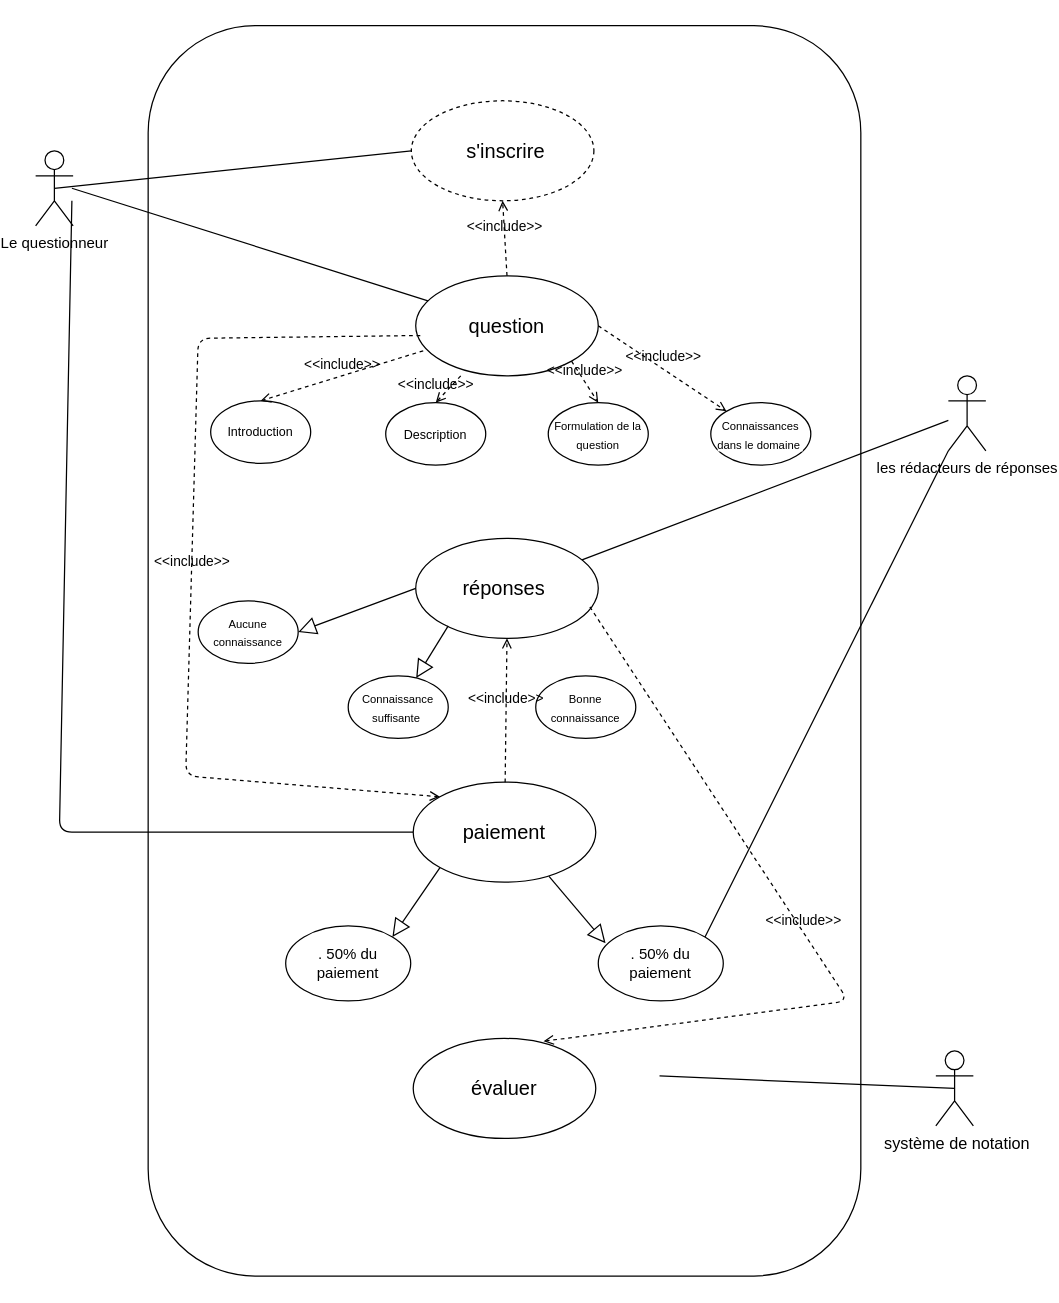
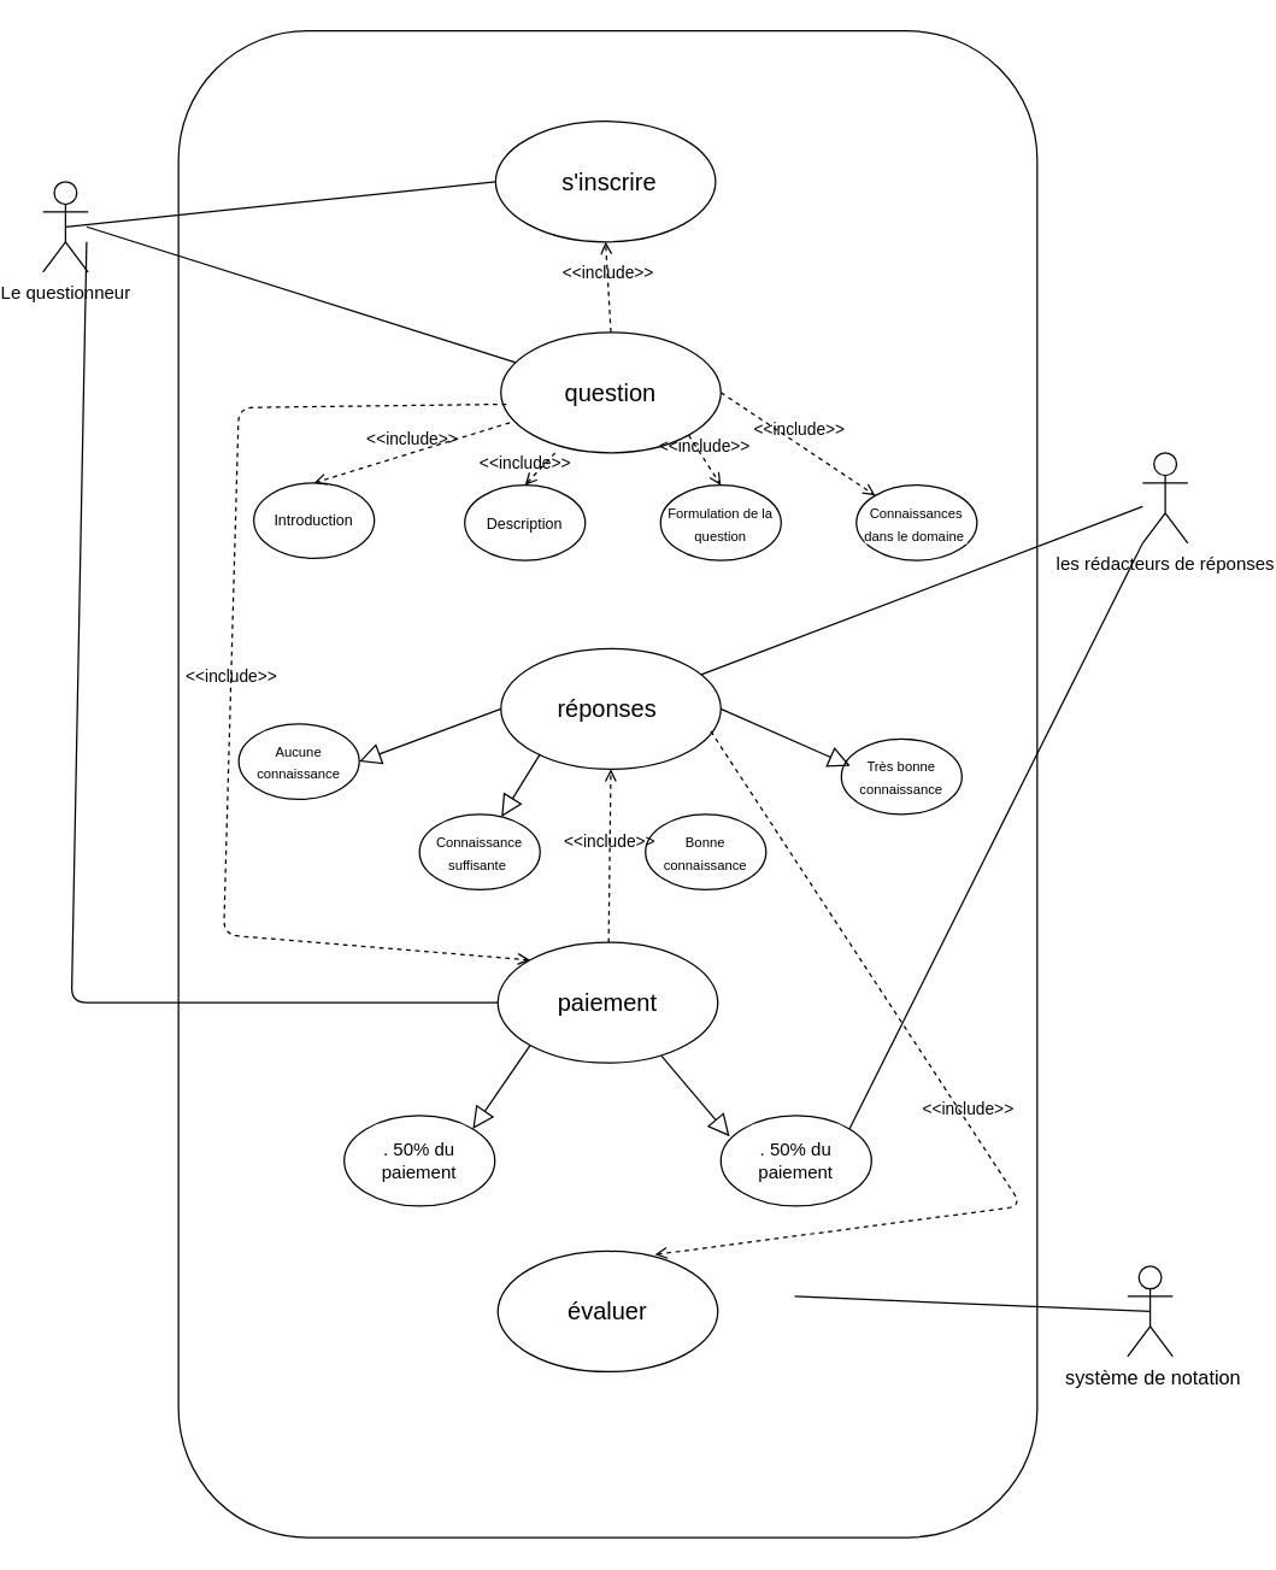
  <mxCell id="0" />
  <mxCell id="1" parent="0" />
  <mxCell id="2" value="" style="rounded=1;whiteSpace=wrap;html=1;" vertex="1" parent="1"><mxGeometry x="110" y="20" width="570" height="1000" as="geometry" /></mxCell>
  <mxCell id="3" value="Le questionneur" style="shape=umlActor;verticalLabelPosition=bottom;verticalAlign=top;html=1;outlineConnect=0;" vertex="1" parent="1"><mxGeometry x="20" y="120" width="30" height="60" as="geometry" /></mxCell>
  <mxCell id="4" value="les rédacteurs de réponses" style="shape=umlActor;verticalLabelPosition=bottom;verticalAlign=top;html=1;outlineConnect=0;" vertex="1" parent="1"><mxGeometry x="750" y="300" width="30" height="60" as="geometry" /></mxCell>
  <mxCell id="5" value="&lt;span style=&quot;font-family: &amp;#34;nunito sans&amp;#34; , sans-serif ; background-color: rgb(255 , 255 , 255)&quot;&gt;&lt;font style=&quot;font-size: 13px&quot;&gt;&amp;nbsp;système de notation&lt;/font&gt;&lt;/span&gt;" style="shape=umlActor;verticalLabelPosition=bottom;verticalAlign=top;html=1;outlineConnect=0;" vertex="1" parent="1"><mxGeometry x="740" y="840" width="30" height="60" as="geometry" /></mxCell>
- <mxCell id="6" value="&lt;span style=&quot;font-family: &amp;#34;nunito sans&amp;#34; , sans-serif ; font-size: 16px ; background-color: rgb(255 , 255 , 255)&quot;&gt;&amp;nbsp;s'inscrire&lt;/span&gt;" style="ellipse;whiteSpace=wrap;html=1;dashed=1;" vertex="1" parent="1"><mxGeometry x="320.5" y="80" width="146" height="80" as="geometry" /></mxCell>
+ <mxCell id="6" value="&lt;span style=&quot;font-family: &amp;#34;nunito sans&amp;#34; , sans-serif ; font-size: 16px ; background-color: rgb(255 , 255 , 255)&quot;&gt;&amp;nbsp;s'inscrire&lt;/span&gt;" style="ellipse;whiteSpace=wrap;html=1;" vertex="1" parent="1"><mxGeometry x="320.5" y="80" width="146" height="80" as="geometry" /></mxCell>
  <mxCell id="7" value="&lt;span style=&quot;font-family: &amp;#34;nunito sans&amp;#34; , sans-serif ; font-size: 16px ; background-color: rgb(255 , 255 , 255)&quot;&gt;question&lt;/span&gt;" style="ellipse;whiteSpace=wrap;html=1;" vertex="1" parent="1"><mxGeometry x="324" y="220" width="146" height="80" as="geometry" /></mxCell>
  <mxCell id="8" value="&amp;lt;&amp;lt;include&amp;gt;&amp;gt;" style="html=1;verticalAlign=bottom;labelBackgroundColor=none;endArrow=open;endFill=0;dashed=1;exitX=0.5;exitY=0;exitDx=0;exitDy=0;entryX=0.5;entryY=1;entryDx=0;entryDy=0;" edge="1" parent="1" source="7" target="6"><mxGeometry width="160" relative="1" as="geometry"><mxPoint x="220" y="320" as="sourcePoint" /><mxPoint x="380" y="320" as="targetPoint" /></mxGeometry></mxCell>
  <mxCell id="9" value="&lt;span style=&quot;font-family: &amp;#34;nunito sans&amp;#34; , sans-serif ; background-color: rgb(255 , 255 , 255)&quot;&gt;&lt;font style=&quot;font-size: 10px&quot;&gt;Introduction&lt;/font&gt;&lt;/span&gt;" style="ellipse;whiteSpace=wrap;html=1;" vertex="1" parent="1"><mxGeometry x="160" y="320" width="80" height="50" as="geometry" /></mxCell>
  <mxCell id="10" value="&lt;span style=&quot;font-family: &amp;#34;nunito sans&amp;#34; , sans-serif ; background-color: rgb(255 , 255 , 255) ; font-size: 10px&quot;&gt;Description&lt;/span&gt;" style="ellipse;whiteSpace=wrap;html=1;" vertex="1" parent="1"><mxGeometry x="300" y="321.5" width="80" height="50" as="geometry" /></mxCell>
  <mxCell id="11" value="&lt;span style=&quot;font-family: &amp;#34;nunito sans&amp;#34; , sans-serif ; background-color: rgb(255 , 255 , 255) ; font-size: 9px&quot;&gt;Formulation de la question&lt;/span&gt;" style="ellipse;whiteSpace=wrap;html=1;" vertex="1" parent="1"><mxGeometry x="430" y="321.5" width="80" height="50" as="geometry" /></mxCell>
  <mxCell id="12" value="&lt;span style=&quot;font-family: &amp;#34;nunito sans&amp;#34; , sans-serif ; background-color: rgb(255 , 255 , 255) ; font-size: 9px&quot;&gt;Connaissances dans le domaine&amp;nbsp;&lt;/span&gt;" style="ellipse;whiteSpace=wrap;html=1;" vertex="1" parent="1"><mxGeometry x="560" y="321.5" width="80" height="50" as="geometry" /></mxCell>
  <mxCell id="13" value="&amp;lt;&amp;lt;include&amp;gt;&amp;gt;" style="html=1;verticalAlign=bottom;labelBackgroundColor=none;endArrow=open;endFill=0;dashed=1;entryX=0.5;entryY=0;entryDx=0;entryDy=0;exitX=0.041;exitY=0.75;exitDx=0;exitDy=0;exitPerimeter=0;" edge="1" parent="1" source="7" target="9"><mxGeometry width="160" relative="1" as="geometry"><mxPoint x="320" y="300" as="sourcePoint" /><mxPoint x="160" y="300" as="targetPoint" /></mxGeometry></mxCell>
  <mxCell id="14" value="&amp;lt;&amp;lt;include&amp;gt;&amp;gt;" style="html=1;verticalAlign=bottom;labelBackgroundColor=none;endArrow=open;endFill=0;dashed=1;exitX=0.5;exitY=0;exitDx=0;exitDy=0;entryX=0.5;entryY=0;entryDx=0;entryDy=0;" edge="1" parent="1" target="10"><mxGeometry x="0.676" y="-4" width="160" relative="1" as="geometry"><mxPoint x="360" y="300" as="sourcePoint" /><mxPoint x="210" y="330" as="targetPoint" /><mxPoint as="offset" /></mxGeometry></mxCell>
  <mxCell id="15" value="&amp;lt;&amp;lt;include&amp;gt;&amp;gt;" style="html=1;verticalAlign=bottom;labelBackgroundColor=none;endArrow=open;endFill=0;dashed=1;entryX=0.5;entryY=0;entryDx=0;entryDy=0;exitX=1;exitY=1;exitDx=0;exitDy=0;" edge="1" parent="1" source="7" target="11"><mxGeometry width="160" relative="1" as="geometry"><mxPoint x="466.5" y="290" as="sourcePoint" /><mxPoint x="596.486" y="250" as="targetPoint" /></mxGeometry></mxCell>
  <mxCell id="16" value="&amp;lt;&amp;lt;include&amp;gt;&amp;gt;" style="html=1;verticalAlign=bottom;labelBackgroundColor=none;endArrow=open;endFill=0;dashed=1;exitX=1;exitY=0.5;exitDx=0;exitDy=0;" edge="1" parent="1" source="7" target="12"><mxGeometry width="160" relative="1" as="geometry"><mxPoint x="500" y="260" as="sourcePoint" /><mxPoint x="629.986" y="220" as="targetPoint" /></mxGeometry></mxCell>
  <mxCell id="17" value="&lt;span style=&quot;background-color: rgb(255 , 255 , 255)&quot;&gt;&lt;font face=&quot;nunito sans, sans-serif&quot;&gt;&lt;span style=&quot;font-size: 16px&quot;&gt;réponses&amp;nbsp;&lt;/span&gt;&lt;/font&gt;&lt;/span&gt;" style="ellipse;whiteSpace=wrap;html=1;" vertex="1" parent="1"><mxGeometry x="324" y="430" width="146" height="80" as="geometry" /></mxCell>
  <mxCell id="18" value="&lt;span style=&quot;font-family: &amp;#34;nunito sans&amp;#34; , sans-serif ; background-color: rgb(255 , 255 , 255) ; font-size: 9px&quot;&gt;Aucune connaissance&lt;/span&gt;" style="ellipse;whiteSpace=wrap;html=1;" vertex="1" parent="1"><mxGeometry x="150" y="480" width="80" height="50" as="geometry" /></mxCell>
  <mxCell id="19" value="&lt;span style=&quot;font-family: &amp;#34;nunito sans&amp;#34; , sans-serif ; background-color: rgb(255 , 255 , 255) ; font-size: 9px&quot;&gt;Connaissance suffisante&amp;nbsp;&lt;/span&gt;" style="ellipse;whiteSpace=wrap;html=1;" vertex="1" parent="1"><mxGeometry x="270" y="540" width="80" height="50" as="geometry" /></mxCell>
  <mxCell id="20" value="&lt;span style=&quot;font-family: &amp;#34;nunito sans&amp;#34; , sans-serif ; background-color: rgb(255 , 255 , 255) ; font-size: 9px&quot;&gt;Bonne connaissance&lt;/span&gt;" style="ellipse;whiteSpace=wrap;html=1;" vertex="1" parent="1"><mxGeometry x="420" y="540" width="80" height="50" as="geometry" /></mxCell>
+ <mxCell id="21" value="&lt;span style=&quot;font-family: &amp;#34;nunito sans&amp;#34; , sans-serif ; background-color: rgb(255 , 255 , 255) ; font-size: 9px&quot;&gt;Très bonne connaissance&lt;/span&gt;" style="ellipse;whiteSpace=wrap;html=1;" vertex="1" parent="1"><mxGeometry x="550" y="490" width="80" height="50" as="geometry" /></mxCell>
  <mxCell id="22" value="" style="edgeStyle=none;html=1;endArrow=block;endFill=0;endSize=12;verticalAlign=bottom;exitX=0;exitY=0.5;exitDx=0;exitDy=0;entryX=1;entryY=0.5;entryDx=0;entryDy=0;" edge="1" parent="1" source="17" target="18"><mxGeometry width="160" relative="1" as="geometry"><mxPoint x="150" y="440" as="sourcePoint" /><mxPoint x="310" y="440" as="targetPoint" /></mxGeometry></mxCell>
  <mxCell id="23" value="" style="edgeStyle=none;html=1;endArrow=block;endFill=0;endSize=12;verticalAlign=bottom;exitX=0;exitY=0.5;exitDx=0;exitDy=0;" edge="1" parent="1" target="19"><mxGeometry width="160" relative="1" as="geometry"><mxPoint x="350" y="500" as="sourcePoint" /><mxPoint x="256" y="535" as="targetPoint" /></mxGeometry></mxCell>
+ <mxCell id="24" value="" style="edgeStyle=none;html=1;endArrow=block;endFill=0;endSize=12;verticalAlign=bottom;exitX=1;exitY=0.5;exitDx=0;exitDy=0;entryX=0.073;entryY=0.356;entryDx=0;entryDy=0;entryPerimeter=0;" edge="1" parent="1" source="17" target="21"><mxGeometry width="160" relative="1" as="geometry"><mxPoint x="637" y="430" as="sourcePoint" /><mxPoint x="543" y="465" as="targetPoint" /></mxGeometry></mxCell>
  <mxCell id="25" value="&lt;font face=&quot;nunito sans, sans-serif&quot;&gt;&lt;span style=&quot;font-size: 16px&quot;&gt;paiement&lt;/span&gt;&lt;/font&gt;" style="ellipse;whiteSpace=wrap;html=1;" vertex="1" parent="1"><mxGeometry x="322" y="625" width="146" height="80" as="geometry" /></mxCell>
  <mxCell id="26" value="&lt;span style=&quot;font-family: &amp;#34;nunito sans&amp;#34; , sans-serif ; background-color: rgb(255 , 255 , 255)&quot;&gt;. 50% du paiement&lt;/span&gt;" style="ellipse;whiteSpace=wrap;html=1;" vertex="1" parent="1"><mxGeometry x="220" y="740" width="100" height="60" as="geometry" /></mxCell>
  <mxCell id="27" value="&lt;span style=&quot;font-family: &amp;#34;nunito sans&amp;#34; , sans-serif ; background-color: rgb(255 , 255 , 255)&quot;&gt;. 50% du paiement&lt;/span&gt;" style="ellipse;whiteSpace=wrap;html=1;" vertex="1" parent="1"><mxGeometry x="470" y="740" width="100" height="60" as="geometry" /></mxCell>
  <mxCell id="28" value="&amp;lt;&amp;lt;include&amp;gt;&amp;gt;" style="edgeStyle=none;html=1;endArrow=open;verticalAlign=bottom;dashed=1;labelBackgroundColor=none;entryX=0;entryY=0;entryDx=0;entryDy=0;exitX=0.025;exitY=0.597;exitDx=0;exitDy=0;exitPerimeter=0;" edge="1" parent="1" source="7" target="25"><mxGeometry width="160" relative="1" as="geometry"><mxPoint x="100" y="440" as="sourcePoint" /><mxPoint x="260" y="440" as="targetPoint" /><Array as="points"><mxPoint x="150" y="270" /><mxPoint x="140" y="620" /></Array></mxGeometry></mxCell>
  <mxCell id="29" value="" style="edgeStyle=none;html=1;endArrow=block;endFill=0;endSize=12;verticalAlign=bottom;exitX=0;exitY=1;exitDx=0;exitDy=0;entryX=1;entryY=0;entryDx=0;entryDy=0;" edge="1" parent="1" source="25" target="26"><mxGeometry width="160" relative="1" as="geometry"><mxPoint x="341" y="740" as="sourcePoint" /><mxPoint x="426.84" y="777.8" as="targetPoint" /></mxGeometry></mxCell>
  <mxCell id="30" value="" style="edgeStyle=none;html=1;endArrow=block;endFill=0;endSize=12;verticalAlign=bottom;exitX=0.744;exitY=0.942;exitDx=0;exitDy=0;entryX=0.058;entryY=0.229;entryDx=0;entryDy=0;exitPerimeter=0;entryPerimeter=0;" edge="1" parent="1" source="25" target="27"><mxGeometry width="160" relative="1" as="geometry"><mxPoint x="353.381" y="703.284" as="sourcePoint" /><mxPoint x="315.355" y="758.787" as="targetPoint" /></mxGeometry></mxCell>
  <mxCell id="31" value="&amp;lt;&amp;lt;include&amp;gt;&amp;gt;" style="edgeStyle=none;html=1;endArrow=open;verticalAlign=bottom;dashed=1;labelBackgroundColor=none;entryX=0.5;entryY=1;entryDx=0;entryDy=0;" edge="1" parent="1" source="25" target="17"><mxGeometry width="160" relative="1" as="geometry"><mxPoint x="395" y="465" as="sourcePoint" /><mxPoint x="395" y="530" as="targetPoint" /></mxGeometry></mxCell>
  <mxCell id="32" value="&lt;span style=&quot;font-family: &amp;#34;nunito sans&amp;#34; , sans-serif ; font-size: 16px ; background-color: rgb(255 , 255 , 255)&quot;&gt;évaluer&lt;/span&gt;" style="ellipse;whiteSpace=wrap;html=1;" vertex="1" parent="1"><mxGeometry x="322" y="830" width="146" height="80" as="geometry" /></mxCell>
  <mxCell id="33" value="&amp;lt;&amp;lt;include&amp;gt;&amp;gt;" style="edgeStyle=none;html=1;endArrow=open;verticalAlign=bottom;dashed=1;labelBackgroundColor=none;exitX=0.954;exitY=0.685;exitDx=0;exitDy=0;exitPerimeter=0;entryX=0.714;entryY=0.028;entryDx=0;entryDy=0;entryPerimeter=0;" edge="1" parent="1" source="17" target="32"><mxGeometry width="160" relative="1" as="geometry"><mxPoint x="530" y="650" as="sourcePoint" /><mxPoint x="690" y="650" as="targetPoint" /><Array as="points"><mxPoint x="670" y="800" /></Array></mxGeometry></mxCell>
  <mxCell id="34" value="" style="edgeStyle=none;html=1;endArrow=none;verticalAlign=bottom;labelBackgroundColor=none;exitX=0.5;exitY=0.5;exitDx=0;exitDy=0;exitPerimeter=0;entryX=0;entryY=0.5;entryDx=0;entryDy=0;" edge="1" parent="1" source="3" target="6"><mxGeometry width="160" relative="1" as="geometry"><mxPoint x="149" y="130" as="sourcePoint" /><mxPoint x="309" y="130" as="targetPoint" /></mxGeometry></mxCell>
  <mxCell id="35" value="" style="edgeStyle=none;html=1;endArrow=none;verticalAlign=bottom;labelBackgroundColor=none;" edge="1" parent="1" target="7"><mxGeometry width="160" relative="1" as="geometry"><mxPoint x="49" y="150" as="sourcePoint" /><mxPoint x="289" y="200" as="targetPoint" /></mxGeometry></mxCell>
  <mxCell id="36" value="" style="edgeStyle=none;html=1;endArrow=none;verticalAlign=bottom;labelBackgroundColor=none;exitX=0;exitY=0.5;exitDx=0;exitDy=0;" edge="1" parent="1" source="25"><mxGeometry width="160" relative="1" as="geometry"><mxPoint x="-61" y="410" as="sourcePoint" /><mxPoint x="49" y="160" as="targetPoint" /><Array as="points"><mxPoint x="39" y="665" /></Array></mxGeometry></mxCell>
  <mxCell id="37" value="" style="edgeStyle=none;html=1;endArrow=none;verticalAlign=bottom;labelBackgroundColor=none;exitX=1;exitY=0;exitDx=0;exitDy=0;" edge="1" parent="1" source="27" target="4"><mxGeometry width="160" relative="1" as="geometry"><mxPoint x="639" y="590" as="sourcePoint" /><mxPoint x="799" y="590" as="targetPoint" /></mxGeometry></mxCell>
  <mxCell id="38" value="" style="edgeStyle=none;html=1;endArrow=none;verticalAlign=bottom;labelBackgroundColor=none;" edge="1" parent="1" source="17" target="4"><mxGeometry width="160" relative="1" as="geometry"><mxPoint x="519" y="410" as="sourcePoint" /><mxPoint x="679" y="410" as="targetPoint" /></mxGeometry></mxCell>
  <mxCell id="39" value="" style="edgeStyle=none;html=1;endArrow=none;verticalAlign=bottom;labelBackgroundColor=none;entryX=0.5;entryY=0.5;entryDx=0;entryDy=0;entryPerimeter=0;" edge="1" parent="1" target="5"><mxGeometry width="160" relative="1" as="geometry"><mxPoint x="519" y="860" as="sourcePoint" /><mxPoint x="679" y="860" as="targetPoint" /></mxGeometry></mxCell>
